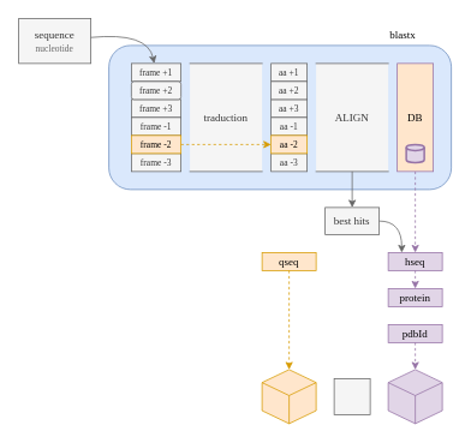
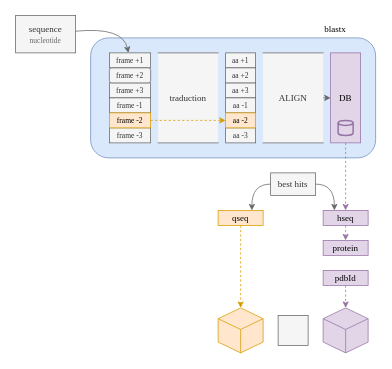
  <mxCell id="0" />
  <mxCell id="1" parent="0" />
  <mxCell id="2" value="sequence&lt;div&gt;&lt;font style=&quot;font-size: 10px; color: light-dark(rgb(102, 102, 102), rgb(237, 237, 237));&quot;&gt;nucleotide&lt;/font&gt;&lt;/div&gt;" style="rounded=0;whiteSpace=wrap;html=1;fillColor=#f5f5f5;fontColor=#333333;strokeColor=#666666;fontFamily=Lucida Console;" vertex="1" parent="1"><mxGeometry x="20" y="20" width="80" height="50" as="geometry" /></mxCell>
  <mxCell id="3" value="" style="rounded=1;whiteSpace=wrap;html=1;strokeColor=#6c8ebf;align=center;verticalAlign=middle;fontFamily=Lucida Console;fontSize=12;fillColor=#dae8fc;" vertex="1" parent="1"><mxGeometry x="120" y="50" width="380" height="160" as="geometry" /></mxCell>
  <mxCell id="4" value="" style="curved=1;endArrow=classic;html=1;rounded=0;fillColor=#f5f5f5;strokeColor=#666666;" edge="1" parent="1" source="2" target="5"><mxGeometry width="50" height="50" relative="1" as="geometry"><mxPoint x="220" y="-50" as="sourcePoint" /><mxPoint x="171.619" y="-149.112" as="targetPoint" /><Array as="points"><mxPoint x="163" y="35" /></Array></mxGeometry></mxCell>
  <mxCell id="5" value="frame +1" style="rounded=0;whiteSpace=wrap;html=1;fillColor=#f5f5f5;fontColor=#333333;strokeColor=#666666;fontFamily=Lucida Console;fontSize=10;" vertex="1" parent="1"><mxGeometry x="145" y="70" width="55" height="20" as="geometry" /></mxCell>
  <mxCell id="6" value="frame +3" style="rounded=0;whiteSpace=wrap;html=1;fillColor=#f5f5f5;fontColor=#333333;strokeColor=#666666;fontFamily=Lucida Console;fontSize=10;" vertex="1" parent="1"><mxGeometry x="145" y="110" width="55" height="20" as="geometry" /></mxCell>
  <mxCell id="7" value="frame +2" style="whiteSpace=wrap;html=1;fillColor=#f5f5f5;fontColor=#333333;strokeColor=#666666;fontFamily=Lucida Console;fontSize=10;rounded=1;" vertex="1" parent="1"><mxGeometry x="145" y="90" width="55" height="20" as="geometry" /></mxCell>
  <mxCell id="8" value="frame -1" style="rounded=0;whiteSpace=wrap;html=1;fillColor=#f5f5f5;fontColor=#333333;strokeColor=#666666;fontFamily=Lucida Console;fontSize=10;" vertex="1" parent="1"><mxGeometry x="145" y="130" width="55" height="20" as="geometry" /></mxCell>
  <mxCell id="9" value="frame -3" style="rounded=0;whiteSpace=wrap;html=1;fillColor=#f5f5f5;fontColor=#333333;strokeColor=#666666;fontFamily=Lucida Console;fontSize=10;" vertex="1" parent="1"><mxGeometry x="145" y="170" width="55" height="20" as="geometry" /></mxCell>
  <mxCell id="10" value="frame -2" style="rounded=0;whiteSpace=wrap;html=1;fillColor=#ffe6cc;strokeColor=#d79b00;fontFamily=Lucida Console;fontSize=10;" vertex="1" parent="1"><mxGeometry x="145" y="150" width="55" height="20" as="geometry" /></mxCell>
  <mxCell id="11" value="aa +1" style="rounded=0;whiteSpace=wrap;html=1;fillColor=#f5f5f5;fontColor=#333333;strokeColor=#666666;fontFamily=Lucida Console;fontSize=10;" vertex="1" parent="1"><mxGeometry x="300" y="70" width="40" height="20" as="geometry" /></mxCell>
  <mxCell id="12" value="aa +3" style="rounded=0;whiteSpace=wrap;html=1;fillColor=#f5f5f5;fontColor=#333333;strokeColor=#666666;fontFamily=Lucida Console;fontSize=10;" vertex="1" parent="1"><mxGeometry x="300" y="110" width="40" height="20" as="geometry" /></mxCell>
  <mxCell id="13" value="aa +2" style="rounded=0;whiteSpace=wrap;html=1;fillColor=#f5f5f5;fontColor=#333333;strokeColor=#666666;fontFamily=Lucida Console;fontSize=10;" vertex="1" parent="1"><mxGeometry x="300" y="90" width="40" height="20" as="geometry" /></mxCell>
  <mxCell id="14" value="aa -1" style="rounded=0;whiteSpace=wrap;html=1;fillColor=#f5f5f5;fontColor=#333333;strokeColor=#666666;fontFamily=Lucida Console;fontSize=10;" vertex="1" parent="1"><mxGeometry x="300" y="130" width="40" height="20" as="geometry" /></mxCell>
  <mxCell id="15" value="aa -3" style="rounded=0;whiteSpace=wrap;html=1;fillColor=#f5f5f5;fontColor=#333333;strokeColor=#666666;fontFamily=Lucida Console;fontSize=10;" vertex="1" parent="1"><mxGeometry x="300" y="170" width="40" height="20" as="geometry" /></mxCell>
  <mxCell id="16" value="aa -2" style="rounded=0;whiteSpace=wrap;html=1;fillColor=#ffe6cc;strokeColor=#d79b00;fontFamily=Lucida Console;fontSize=10;" vertex="1" parent="1"><mxGeometry x="300" y="150" width="40" height="20" as="geometry" /></mxCell>
  <mxCell id="17" value="best hits" style="rounded=0;whiteSpace=wrap;html=1;fillColor=#f5f5f5;fontColor=#333333;strokeColor=#666666;fontFamily=Lucida Console;" vertex="1" parent="1"><mxGeometry x="360" y="230" width="60" height="30" as="geometry" /></mxCell>
  <mxCell id="18" value="&lt;font face=&quot;Lucida Console&quot;&gt;ALIGN&lt;/font&gt;" style="shape=partialRectangle;whiteSpace=wrap;html=1;left=0;right=0;fillColor=#f5f5f5;fontColor=#333333;strokeColor=#666666;" vertex="1" parent="1"><mxGeometry x="350" y="70" width="80" height="120" as="geometry" /></mxCell>
  <mxCell id="19" style="edgeStyle=orthogonalEdgeStyle;rounded=0;orthogonalLoop=1;jettySize=auto;html=1;exitX=0.5;exitY=1;exitDx=0;exitDy=0;dashed=1;fillColor=#e1d5e7;strokeColor=#9673a6;" edge="1" parent="1" source="20" target="23"><mxGeometry relative="1" as="geometry" /></mxCell>
- <mxCell id="20" value="DB" style="rounded=0;whiteSpace=wrap;html=1;strokeColor=#9673a6;align=center;verticalAlign=middle;fontFamily=Lucida Console;fontSize=12;fillColor=#ffe6cc;" vertex="1" parent="1"><mxGeometry x="440" y="70" width="40" height="120" as="geometry" /></mxCell>
- <mxCell id="21" value="" style="endArrow=classic;html=1;rounded=0;fillColor=#f5f5f5;strokeColor=#666666;" edge="1" parent="1" source="18" target="17"><mxGeometry width="50" height="50" relative="1" as="geometry"><mxPoint x="160" y="200" as="sourcePoint" /><mxPoint x="350" y="240" as="targetPoint" /></mxGeometry></mxCell>
+ <mxCell id="20" value="DB" style="rounded=0;whiteSpace=wrap;html=1;strokeColor=#9673a6;align=center;verticalAlign=middle;fontFamily=Lucida Console;fontSize=12;fillColor=#e1d5e7;" vertex="1" parent="1"><mxGeometry x="440" y="70" width="40" height="120" as="geometry" /></mxCell>
+ <mxCell id="21" value="" style="endArrow=classic;html=1;rounded=0;fillColor=#f5f5f5;strokeColor=#666666;" edge="1" parent="1" source="18" target="20"><mxGeometry width="50" height="50" relative="1" as="geometry"><mxPoint x="160" y="200" as="sourcePoint" /><mxPoint x="350" y="240" as="targetPoint" /></mxGeometry></mxCell>
  <mxCell id="22" value="qseq" style="rounded=0;whiteSpace=wrap;html=1;fillColor=#ffe6cc;strokeColor=#d79b00;fontFamily=Lucida Console;" vertex="1" parent="1"><mxGeometry x="290" y="280" width="60" height="20" as="geometry" /></mxCell>
  <mxCell id="23" value="hseq" style="rounded=0;whiteSpace=wrap;html=1;fillColor=#e1d5e7;strokeColor=#9673a6;fontFamily=Lucida Console;" vertex="1" parent="1"><mxGeometry x="430" y="280" width="60" height="20" as="geometry" /></mxCell>
+ <mxCell id="24" value="" style="curved=1;endArrow=classic;html=1;rounded=0;fillColor=#f5f5f5;strokeColor=#666666;entryX=0.75;entryY=0;entryDx=0;entryDy=0;edgeStyle=orthogonalEdgeStyle;" edge="1" parent="1" source="17" target="22"><mxGeometry width="50" height="50" relative="1" as="geometry"><mxPoint x="240" y="320" as="sourcePoint" /><mxPoint x="373" y="358" as="targetPoint" /></mxGeometry></mxCell>
  <mxCell id="25" value="" style="curved=1;endArrow=classic;html=1;rounded=0;fillColor=#f5f5f5;strokeColor=#666666;entryX=0.25;entryY=0;entryDx=0;entryDy=0;edgeStyle=orthogonalEdgeStyle;" edge="1" parent="1" source="17" target="23"><mxGeometry width="50" height="50" relative="1" as="geometry"><mxPoint x="230" y="320" as="sourcePoint" /><mxPoint x="363" y="358" as="targetPoint" /></mxGeometry></mxCell>
  <mxCell id="26" value="&lt;span style=&quot;font-family: &amp;quot;Lucida Console&amp;quot;;&quot;&gt;&lt;font&gt;traduction&lt;/font&gt;&lt;/span&gt;" style="shape=partialRectangle;whiteSpace=wrap;html=1;left=0;right=0;fillColor=#f5f5f5;fontColor=#333333;strokeColor=#666666;" vertex="1" parent="1"><mxGeometry x="210" y="70" width="80" height="120" as="geometry" /></mxCell>
  <mxCell id="27" style="edgeStyle=orthogonalEdgeStyle;rounded=0;orthogonalLoop=1;jettySize=auto;html=1;exitX=1;exitY=0.5;exitDx=0;exitDy=0;entryX=0;entryY=0.5;entryDx=0;entryDy=0;dashed=1;fillColor=#ffe6cc;strokeColor=#d79b00;" edge="1" parent="1" source="10" target="16"><mxGeometry relative="1" as="geometry" /></mxCell>
  <mxCell id="28" style="edgeStyle=orthogonalEdgeStyle;rounded=0;orthogonalLoop=1;jettySize=auto;html=1;dashed=1;fillColor=#e1d5e7;strokeColor=#9673a6;exitX=0.5;exitY=1;exitDx=0;exitDy=0;" edge="1" parent="1" source="23"><mxGeometry relative="1" as="geometry"><mxPoint x="370" y="321" as="sourcePoint" /><mxPoint x="460" y="320" as="targetPoint" /></mxGeometry></mxCell>
  <mxCell id="29" value="&lt;font face=&quot;Lucida Console&quot;&gt;blastx&lt;/font&gt;" style="text;whiteSpace=wrap;html=1;" vertex="1" parent="1"><mxGeometry x="430" y="25" width="50" height="20" as="geometry" /></mxCell>
  <mxCell id="30" value="" style="strokeWidth=2;html=1;shape=mxgraph.flowchart.database;whiteSpace=wrap;fillColor=#e1d5e7;strokeColor=#9673a6;" vertex="1" parent="1"><mxGeometry x="450" y="160" width="20" height="20" as="geometry" /></mxCell>
  <mxCell id="31" value="protein" style="rounded=0;whiteSpace=wrap;html=1;fillColor=#e1d5e7;strokeColor=#9673a6;fontFamily=Lucida Console;" vertex="1" parent="1"><mxGeometry x="430" y="320" width="60" height="20" as="geometry" /></mxCell>
  <mxCell id="32" value="pdbId" style="rounded=0;whiteSpace=wrap;html=1;fillColor=#e1d5e7;strokeColor=#9673a6;fontFamily=Lucida Console;" vertex="1" parent="1"><mxGeometry x="430" y="360" width="60" height="20" as="geometry" /></mxCell>
  <mxCell id="33" value="" style="html=1;whiteSpace=wrap;shape=isoCube2;backgroundOutline=1;isoAngle=15;fillColor=#e1d5e7;strokeColor=#9673a6;" vertex="1" parent="1"><mxGeometry x="430" y="410" width="60" height="60" as="geometry" /></mxCell>
  <mxCell id="34" value="" style="html=1;whiteSpace=wrap;shape=isoCube2;backgroundOutline=1;isoAngle=15;fillColor=#ffe6cc;strokeColor=#d79b00;" vertex="1" parent="1"><mxGeometry x="290" y="410" width="60" height="60" as="geometry" /></mxCell>
  <mxCell id="35" style="edgeStyle=orthogonalEdgeStyle;rounded=0;orthogonalLoop=1;jettySize=auto;html=1;dashed=1;fillColor=#ffe6cc;strokeColor=#d79b00;entryX=0.5;entryY=0;entryDx=0;entryDy=0;entryPerimeter=0;exitX=0.5;exitY=1;exitDx=0;exitDy=0;" edge="1" parent="1" source="22" target="34"><mxGeometry relative="1" as="geometry"><mxPoint x="110" y="350" as="sourcePoint" /></mxGeometry></mxCell>
  <mxCell id="36" style="edgeStyle=orthogonalEdgeStyle;rounded=0;orthogonalLoop=1;jettySize=auto;html=1;dashed=1;fillColor=#e1d5e7;strokeColor=#9673a6;entryX=0.5;entryY=0;entryDx=0;entryDy=0;entryPerimeter=0;" edge="1" parent="1" target="33"><mxGeometry relative="1" as="geometry"><mxPoint x="460" y="380" as="sourcePoint" /></mxGeometry></mxCell>
  <mxCell id="37" value="" style="points=[];aspect=fixed;html=1;align=center;shadow=0;dashed=0;fillColor=#f5f5f5;strokeColor=#666666;shape=mxgraph.alibaba_cloud.imagesearch;fontColor=#333333;" vertex="1" parent="1"><mxGeometry x="370" y="420" width="40" height="40" as="geometry" /></mxCell>
